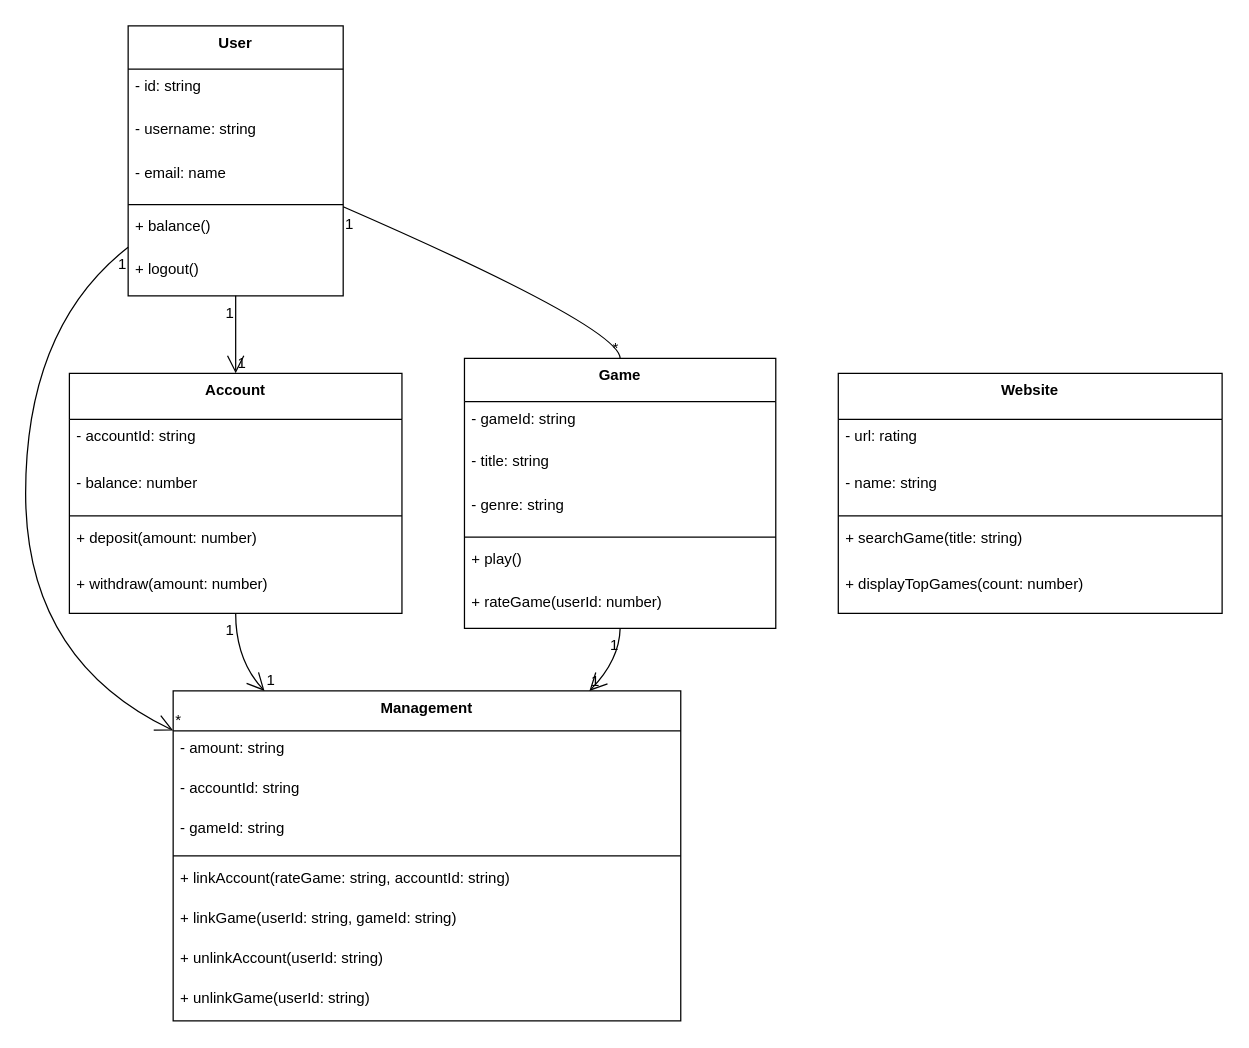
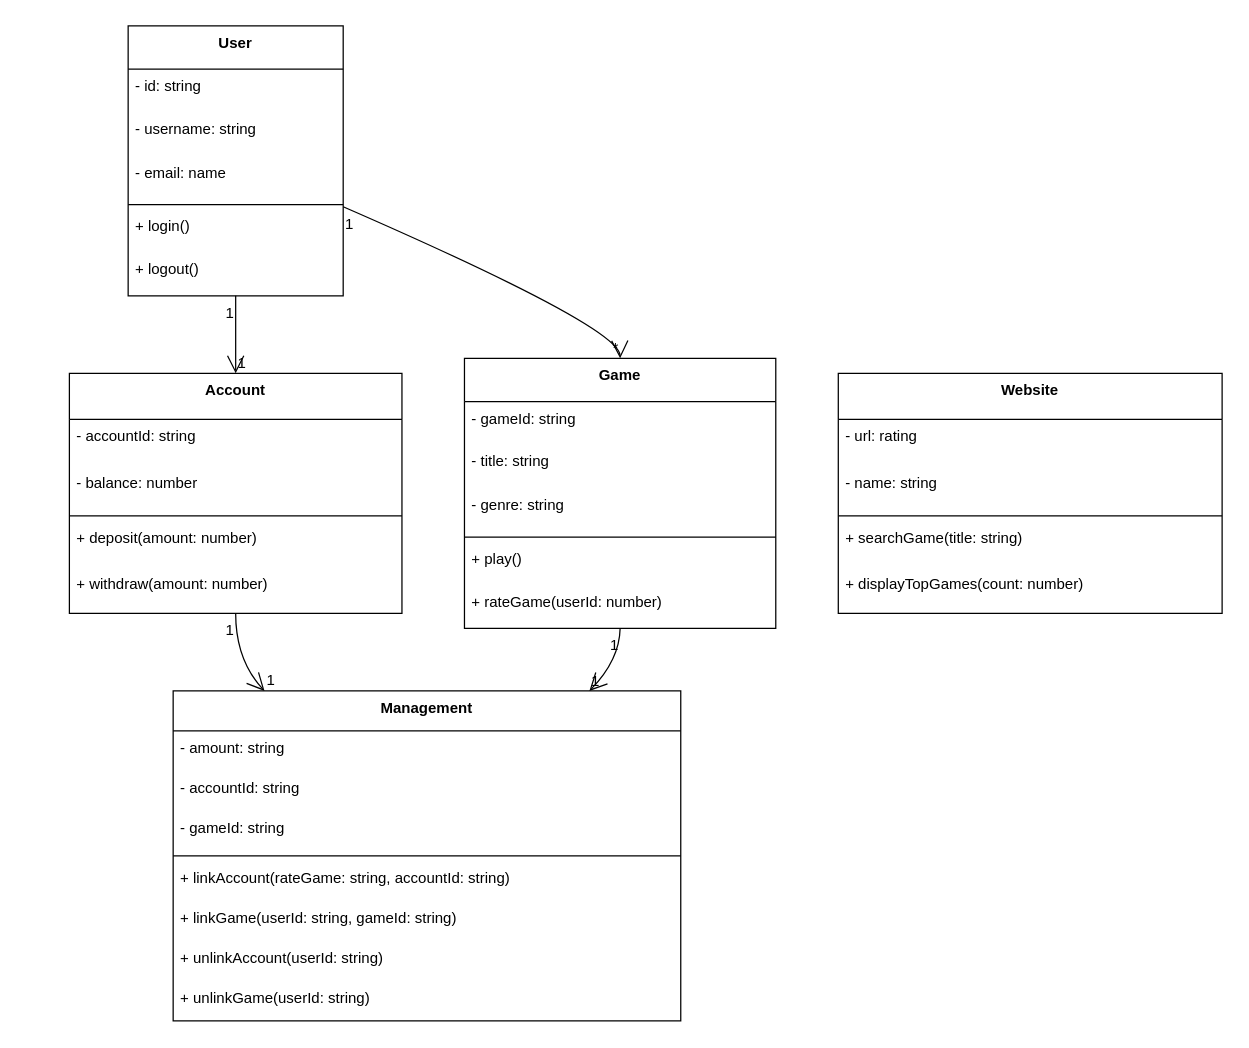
  <mxCell id="0" />
  <mxCell id="1" parent="0" />
  <mxCell id="2" value="User" style="swimlane;fontStyle=1;align=center;verticalAlign=top;childLayout=stackLayout;horizontal=1;startSize=34.667;horizontalStack=0;resizeParent=1;resizeParentMax=0;resizeLast=0;collapsible=0;marginBottom=0;" vertex="1" parent="1"><mxGeometry x="102" y="20" width="172" height="216" as="geometry" /></mxCell>
  <mxCell id="3" value="- id: string" style="text;strokeColor=none;fillColor=none;align=left;verticalAlign=top;spacingLeft=4;spacingRight=4;overflow=hidden;rotatable=0;points=[[0,0.5],[1,0.5]];portConstraint=eastwest;" vertex="1" parent="2"><mxGeometry y="35" width="172" height="35" as="geometry" /></mxCell>
  <mxCell id="4" value="- username: string" style="text;strokeColor=none;fillColor=none;align=left;verticalAlign=top;spacingLeft=4;spacingRight=4;overflow=hidden;rotatable=0;points=[[0,0.5],[1,0.5]];portConstraint=eastwest;" vertex="1" parent="2"><mxGeometry y="69" width="172" height="35" as="geometry" /></mxCell>
  <mxCell id="5" value="- email: name" style="text;strokeColor=none;fillColor=none;align=left;verticalAlign=top;spacingLeft=4;spacingRight=4;overflow=hidden;rotatable=0;points=[[0,0.5],[1,0.5]];portConstraint=eastwest;" vertex="1" parent="2"><mxGeometry y="104" width="172" height="35" as="geometry" /></mxCell>
  <mxCell id="6" style="line;strokeWidth=1;fillColor=none;align=left;verticalAlign=middle;spacingTop=-1;spacingLeft=3;spacingRight=3;rotatable=0;labelPosition=right;points=[];portConstraint=eastwest;strokeColor=inherit;" vertex="1" parent="2"><mxGeometry y="139" width="172" height="8" as="geometry" /></mxCell>
- <mxCell id="7" value="+ balance()" style="text;strokeColor=none;fillColor=none;align=left;verticalAlign=top;spacingLeft=4;spacingRight=4;overflow=hidden;rotatable=0;points=[[0,0.5],[1,0.5]];portConstraint=eastwest;" vertex="1" parent="2"><mxGeometry y="147" width="172" height="35" as="geometry" /></mxCell>
+ <mxCell id="7" value="+ login()" style="text;strokeColor=none;fillColor=none;align=left;verticalAlign=top;spacingLeft=4;spacingRight=4;overflow=hidden;rotatable=0;points=[[0,0.5],[1,0.5]];portConstraint=eastwest;" vertex="1" parent="2"><mxGeometry y="147" width="172" height="35" as="geometry" /></mxCell>
  <mxCell id="8" value="+ logout()" style="text;strokeColor=none;fillColor=none;align=left;verticalAlign=top;spacingLeft=4;spacingRight=4;overflow=hidden;rotatable=0;points=[[0,0.5],[1,0.5]];portConstraint=eastwest;" vertex="1" parent="2"><mxGeometry y="181" width="172" height="35" as="geometry" /></mxCell>
  <mxCell id="9" value="Account" style="swimlane;fontStyle=1;align=center;verticalAlign=top;childLayout=stackLayout;horizontal=1;startSize=36.8;horizontalStack=0;resizeParent=1;resizeParentMax=0;resizeLast=0;collapsible=0;marginBottom=0;" vertex="1" parent="1"><mxGeometry x="55" y="298" width="266" height="192" as="geometry" /></mxCell>
  <mxCell id="10" value="- accountId: string" style="text;strokeColor=none;fillColor=none;align=left;verticalAlign=top;spacingLeft=4;spacingRight=4;overflow=hidden;rotatable=0;points=[[0,0.5],[1,0.5]];portConstraint=eastwest;" vertex="1" parent="9"><mxGeometry y="37" width="266" height="37" as="geometry" /></mxCell>
  <mxCell id="11" value="- balance: number" style="text;strokeColor=none;fillColor=none;align=left;verticalAlign=top;spacingLeft=4;spacingRight=4;overflow=hidden;rotatable=0;points=[[0,0.5],[1,0.5]];portConstraint=eastwest;" vertex="1" parent="9"><mxGeometry y="74" width="266" height="37" as="geometry" /></mxCell>
  <mxCell id="12" style="line;strokeWidth=1;fillColor=none;align=left;verticalAlign=middle;spacingTop=-1;spacingLeft=3;spacingRight=3;rotatable=0;labelPosition=right;points=[];portConstraint=eastwest;strokeColor=inherit;" vertex="1" parent="9"><mxGeometry y="110" width="266" height="8" as="geometry" /></mxCell>
  <mxCell id="13" value="+ deposit(amount: number)" style="text;strokeColor=none;fillColor=none;align=left;verticalAlign=top;spacingLeft=4;spacingRight=4;overflow=hidden;rotatable=0;points=[[0,0.5],[1,0.5]];portConstraint=eastwest;" vertex="1" parent="9"><mxGeometry y="118" width="266" height="37" as="geometry" /></mxCell>
  <mxCell id="14" value="+ withdraw(amount: number)" style="text;strokeColor=none;fillColor=none;align=left;verticalAlign=top;spacingLeft=4;spacingRight=4;overflow=hidden;rotatable=0;points=[[0,0.5],[1,0.5]];portConstraint=eastwest;" vertex="1" parent="9"><mxGeometry y="155" width="266" height="37" as="geometry" /></mxCell>
  <mxCell id="15" value="Game" style="swimlane;fontStyle=1;align=center;verticalAlign=top;childLayout=stackLayout;horizontal=1;startSize=34.667;horizontalStack=0;resizeParent=1;resizeParentMax=0;resizeLast=0;collapsible=0;marginBottom=0;" vertex="1" parent="1"><mxGeometry x="371" y="286" width="249" height="216" as="geometry" /></mxCell>
  <mxCell id="16" value="- gameId: string" style="text;strokeColor=none;fillColor=none;align=left;verticalAlign=top;spacingLeft=4;spacingRight=4;overflow=hidden;rotatable=0;points=[[0,0.5],[1,0.5]];portConstraint=eastwest;" vertex="1" parent="15"><mxGeometry y="35" width="249" height="35" as="geometry" /></mxCell>
  <mxCell id="17" value="- title: string" style="text;strokeColor=none;fillColor=none;align=left;verticalAlign=top;spacingLeft=4;spacingRight=4;overflow=hidden;rotatable=0;points=[[0,0.5],[1,0.5]];portConstraint=eastwest;" vertex="1" parent="15"><mxGeometry y="69" width="249" height="35" as="geometry" /></mxCell>
  <mxCell id="18" value="- genre: string" style="text;strokeColor=none;fillColor=none;align=left;verticalAlign=top;spacingLeft=4;spacingRight=4;overflow=hidden;rotatable=0;points=[[0,0.5],[1,0.5]];portConstraint=eastwest;" vertex="1" parent="15"><mxGeometry y="104" width="249" height="35" as="geometry" /></mxCell>
  <mxCell id="19" style="line;strokeWidth=1;fillColor=none;align=left;verticalAlign=middle;spacingTop=-1;spacingLeft=3;spacingRight=3;rotatable=0;labelPosition=right;points=[];portConstraint=eastwest;strokeColor=inherit;" vertex="1" parent="15"><mxGeometry y="139" width="249" height="8" as="geometry" /></mxCell>
  <mxCell id="20" value="+ play()" style="text;strokeColor=none;fillColor=none;align=left;verticalAlign=top;spacingLeft=4;spacingRight=4;overflow=hidden;rotatable=0;points=[[0,0.5],[1,0.5]];portConstraint=eastwest;" vertex="1" parent="15"><mxGeometry y="147" width="249" height="35" as="geometry" /></mxCell>
  <mxCell id="21" value="+ rateGame(userId: number)" style="text;strokeColor=none;fillColor=none;align=left;verticalAlign=top;spacingLeft=4;spacingRight=4;overflow=hidden;rotatable=0;points=[[0,0.5],[1,0.5]];portConstraint=eastwest;" vertex="1" parent="15"><mxGeometry y="181" width="249" height="35" as="geometry" /></mxCell>
  <mxCell id="22" value="Website" style="swimlane;fontStyle=1;align=center;verticalAlign=top;childLayout=stackLayout;horizontal=1;startSize=36.8;horizontalStack=0;resizeParent=1;resizeParentMax=0;resizeLast=0;collapsible=0;marginBottom=0;" vertex="1" parent="1"><mxGeometry x="670" y="298" width="307" height="192" as="geometry" /></mxCell>
  <mxCell id="23" value="- url: rating" style="text;strokeColor=none;fillColor=none;align=left;verticalAlign=top;spacingLeft=4;spacingRight=4;overflow=hidden;rotatable=0;points=[[0,0.5],[1,0.5]];portConstraint=eastwest;" vertex="1" parent="22"><mxGeometry y="37" width="307" height="37" as="geometry" /></mxCell>
  <mxCell id="24" value="- name: string" style="text;strokeColor=none;fillColor=none;align=left;verticalAlign=top;spacingLeft=4;spacingRight=4;overflow=hidden;rotatable=0;points=[[0,0.5],[1,0.5]];portConstraint=eastwest;" vertex="1" parent="22"><mxGeometry y="74" width="307" height="37" as="geometry" /></mxCell>
  <mxCell id="25" style="line;strokeWidth=1;fillColor=none;align=left;verticalAlign=middle;spacingTop=-1;spacingLeft=3;spacingRight=3;rotatable=0;labelPosition=right;points=[];portConstraint=eastwest;strokeColor=inherit;" vertex="1" parent="22"><mxGeometry y="110" width="307" height="8" as="geometry" /></mxCell>
  <mxCell id="26" value="+ searchGame(title: string)" style="text;strokeColor=none;fillColor=none;align=left;verticalAlign=top;spacingLeft=4;spacingRight=4;overflow=hidden;rotatable=0;points=[[0,0.5],[1,0.5]];portConstraint=eastwest;" vertex="1" parent="22"><mxGeometry y="118" width="307" height="37" as="geometry" /></mxCell>
  <mxCell id="27" value="+ displayTopGames(count: number)" style="text;strokeColor=none;fillColor=none;align=left;verticalAlign=top;spacingLeft=4;spacingRight=4;overflow=hidden;rotatable=0;points=[[0,0.5],[1,0.5]];portConstraint=eastwest;" vertex="1" parent="22"><mxGeometry y="155" width="307" height="37" as="geometry" /></mxCell>
  <mxCell id="28" value="Management" style="swimlane;fontStyle=1;align=center;verticalAlign=top;childLayout=stackLayout;horizontal=1;startSize=32;horizontalStack=0;resizeParent=1;resizeParentMax=0;resizeLast=0;collapsible=0;marginBottom=0;" vertex="1" parent="1"><mxGeometry x="138" y="552" width="406" height="264" as="geometry" /></mxCell>
  <mxCell id="29" value="- amount: string" style="text;strokeColor=none;fillColor=none;align=left;verticalAlign=top;spacingLeft=4;spacingRight=4;overflow=hidden;rotatable=0;points=[[0,0.5],[1,0.5]];portConstraint=eastwest;" vertex="1" parent="28"><mxGeometry y="32" width="406" height="32" as="geometry" /></mxCell>
  <mxCell id="30" value="- accountId: string" style="text;strokeColor=none;fillColor=none;align=left;verticalAlign=top;spacingLeft=4;spacingRight=4;overflow=hidden;rotatable=0;points=[[0,0.5],[1,0.5]];portConstraint=eastwest;" vertex="1" parent="28"><mxGeometry y="64" width="406" height="32" as="geometry" /></mxCell>
  <mxCell id="31" value="- gameId: string" style="text;strokeColor=none;fillColor=none;align=left;verticalAlign=top;spacingLeft=4;spacingRight=4;overflow=hidden;rotatable=0;points=[[0,0.5],[1,0.5]];portConstraint=eastwest;" vertex="1" parent="28"><mxGeometry y="96" width="406" height="32" as="geometry" /></mxCell>
  <mxCell id="32" style="line;strokeWidth=1;fillColor=none;align=left;verticalAlign=middle;spacingTop=-1;spacingLeft=3;spacingRight=3;rotatable=0;labelPosition=right;points=[];portConstraint=eastwest;strokeColor=inherit;" vertex="1" parent="28"><mxGeometry y="128" width="406" height="8" as="geometry" /></mxCell>
  <mxCell id="33" value="+ linkAccount(rateGame: string, accountId: string)" style="text;strokeColor=none;fillColor=none;align=left;verticalAlign=top;spacingLeft=4;spacingRight=4;overflow=hidden;rotatable=0;points=[[0,0.5],[1,0.5]];portConstraint=eastwest;" vertex="1" parent="28"><mxGeometry y="136" width="406" height="32" as="geometry" /></mxCell>
  <mxCell id="34" value="+ linkGame(userId: string, gameId: string)" style="text;strokeColor=none;fillColor=none;align=left;verticalAlign=top;spacingLeft=4;spacingRight=4;overflow=hidden;rotatable=0;points=[[0,0.5],[1,0.5]];portConstraint=eastwest;" vertex="1" parent="28"><mxGeometry y="168" width="406" height="32" as="geometry" /></mxCell>
  <mxCell id="35" value="+ unlinkAccount(userId: string)" style="text;strokeColor=none;fillColor=none;align=left;verticalAlign=top;spacingLeft=4;spacingRight=4;overflow=hidden;rotatable=0;points=[[0,0.5],[1,0.5]];portConstraint=eastwest;" vertex="1" parent="28"><mxGeometry y="200" width="406" height="32" as="geometry" /></mxCell>
  <mxCell id="36" value="+ unlinkGame(userId: string)" style="text;strokeColor=none;fillColor=none;align=left;verticalAlign=top;spacingLeft=4;spacingRight=4;overflow=hidden;rotatable=0;points=[[0,0.5],[1,0.5]];portConstraint=eastwest;" vertex="1" parent="28"><mxGeometry y="232" width="406" height="32" as="geometry" /></mxCell>
  <mxCell id="37" value="" style="curved=1;startArrow=none;endArrow=open;endSize=12;exitX=0.5;exitY=1;entryX=0.5;entryY=0;" edge="1" parent="1" source="2" target="9"><mxGeometry relative="1" as="geometry"><Array as="points" /></mxGeometry></mxCell>
  <mxCell id="38" value="1" style="edgeLabel;resizable=0;labelBackgroundColor=none;fontSize=12;align=right;verticalAlign=top;" vertex="1" parent="37"><mxGeometry x="-1" relative="1" as="geometry" /></mxCell>
  <mxCell id="39" value="1" style="edgeLabel;resizable=0;labelBackgroundColor=none;fontSize=12;align=left;verticalAlign=bottom;" vertex="1" parent="37"><mxGeometry x="1" relative="1" as="geometry" /></mxCell>
- <mxCell id="40" value="" style="curved=1;startArrow=none;endArrow=none;endSize=12;exitX=1;exitY=0.67;entryX=0.5;entryY=0;" edge="1" parent="1" source="2" target="15"><mxGeometry relative="1" as="geometry"><Array as="points"><mxPoint x="495" y="261" /></Array></mxGeometry></mxCell>
+ <mxCell id="40" value="" style="curved=1;startArrow=none;endArrow=open;endSize=12;exitX=1;exitY=0.67;entryX=0.5;entryY=0;" edge="1" parent="1" source="2" target="15"><mxGeometry relative="1" as="geometry"><Array as="points"><mxPoint x="495" y="261" /></Array></mxGeometry></mxCell>
  <mxCell id="41" value="1" style="edgeLabel;resizable=0;labelBackgroundColor=none;fontSize=12;align=left;verticalAlign=top;" vertex="1" parent="40"><mxGeometry x="-1" relative="1" as="geometry" /></mxCell>
  <mxCell id="42" value="*" style="edgeLabel;resizable=0;labelBackgroundColor=none;fontSize=12;align=right;verticalAlign=bottom;" vertex="1" parent="40"><mxGeometry x="1" relative="1" as="geometry" /></mxCell>
- <mxCell id="43" value="" style="curved=1;startArrow=none;endArrow=open;endSize=12;exitX=0;exitY=0.82;entryX=0;entryY=0.12;" edge="1" parent="1" source="2" target="28"><mxGeometry relative="1" as="geometry"><Array as="points"><mxPoint x="20" y="261" /><mxPoint x="20" y="527" /></Array></mxGeometry></mxCell>
- <mxCell id="44" value="1" style="edgeLabel;resizable=0;labelBackgroundColor=none;fontSize=12;align=right;verticalAlign=top;" vertex="1" parent="43"><mxGeometry x="-1" relative="1" as="geometry" /></mxCell>
- <mxCell id="45" value="*" style="edgeLabel;resizable=0;labelBackgroundColor=none;fontSize=12;align=left;verticalAlign=bottom;" vertex="1" parent="43"><mxGeometry x="1" relative="1" as="geometry" /></mxCell>
  <mxCell id="46" value="" style="curved=1;startArrow=none;endArrow=open;endSize=12;exitX=0.5;exitY=1;entryX=0.18;entryY=0;" edge="1" parent="1" source="9" target="28"><mxGeometry relative="1" as="geometry"><Array as="points"><mxPoint x="188" y="527" /></Array></mxGeometry></mxCell>
  <mxCell id="47" value="1" style="edgeLabel;resizable=0;labelBackgroundColor=none;fontSize=12;align=right;verticalAlign=top;" vertex="1" parent="46"><mxGeometry x="-1" relative="1" as="geometry" /></mxCell>
  <mxCell id="48" value="1" style="edgeLabel;resizable=0;labelBackgroundColor=none;fontSize=12;align=left;verticalAlign=bottom;" vertex="1" parent="46"><mxGeometry x="1" relative="1" as="geometry" /></mxCell>
  <mxCell id="49" value="" style="curved=1;startArrow=none;endArrow=open;endSize=12;exitX=0.5;exitY=1;entryX=0.82;entryY=0;" edge="1" parent="1" source="15" target="28"><mxGeometry relative="1" as="geometry"><Array as="points"><mxPoint x="495" y="527" /></Array></mxGeometry></mxCell>
  <mxCell id="50" value="1" style="edgeLabel;resizable=0;labelBackgroundColor=none;fontSize=12;align=right;verticalAlign=top;" vertex="1" parent="49"><mxGeometry x="-1" relative="1" as="geometry" /></mxCell>
  <mxCell id="51" value="1" style="edgeLabel;resizable=0;labelBackgroundColor=none;fontSize=12;align=left;verticalAlign=bottom;" vertex="1" parent="49"><mxGeometry x="1" relative="1" as="geometry" /></mxCell>
